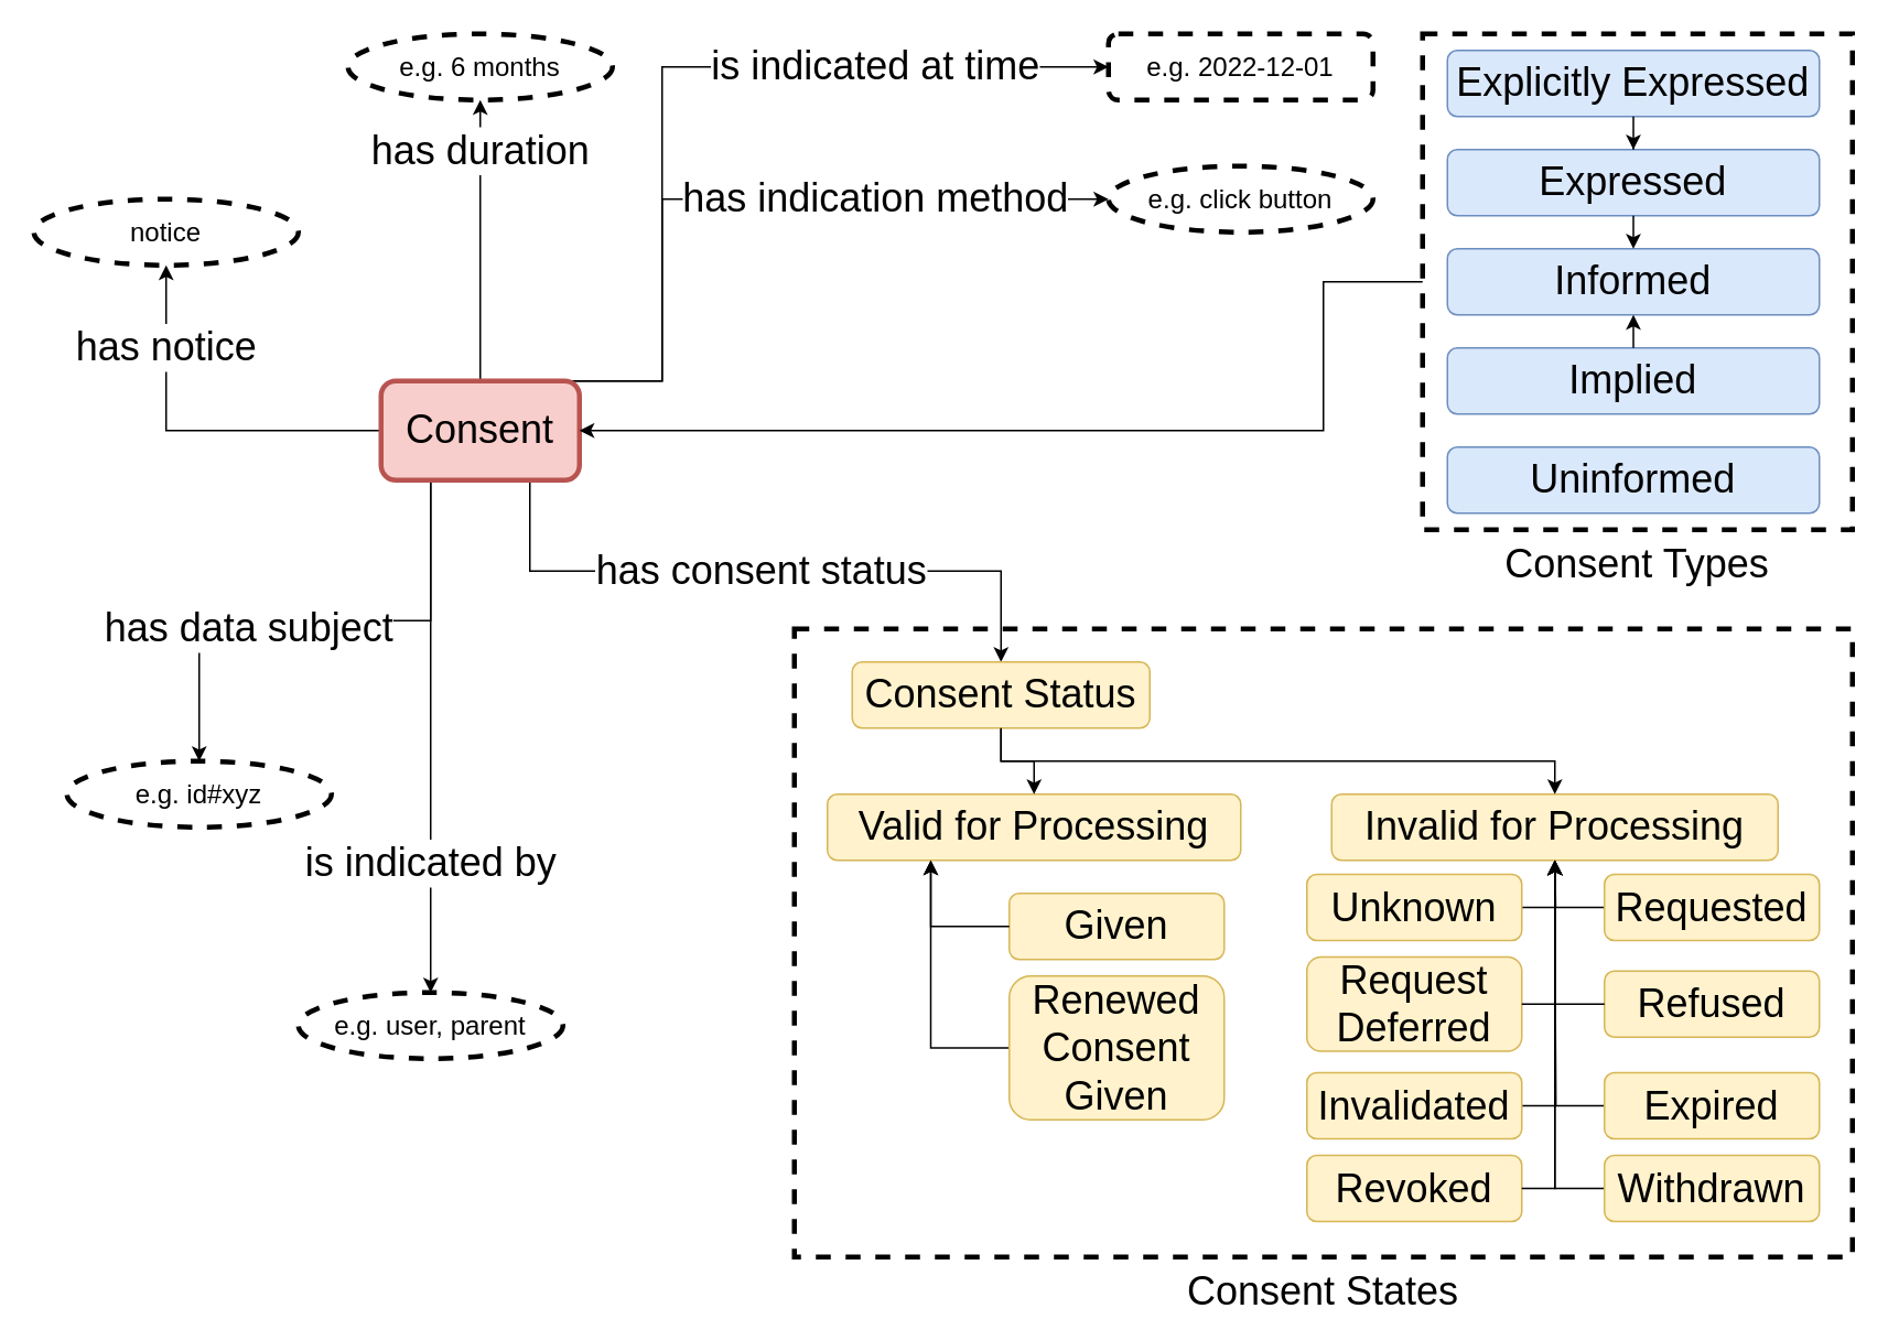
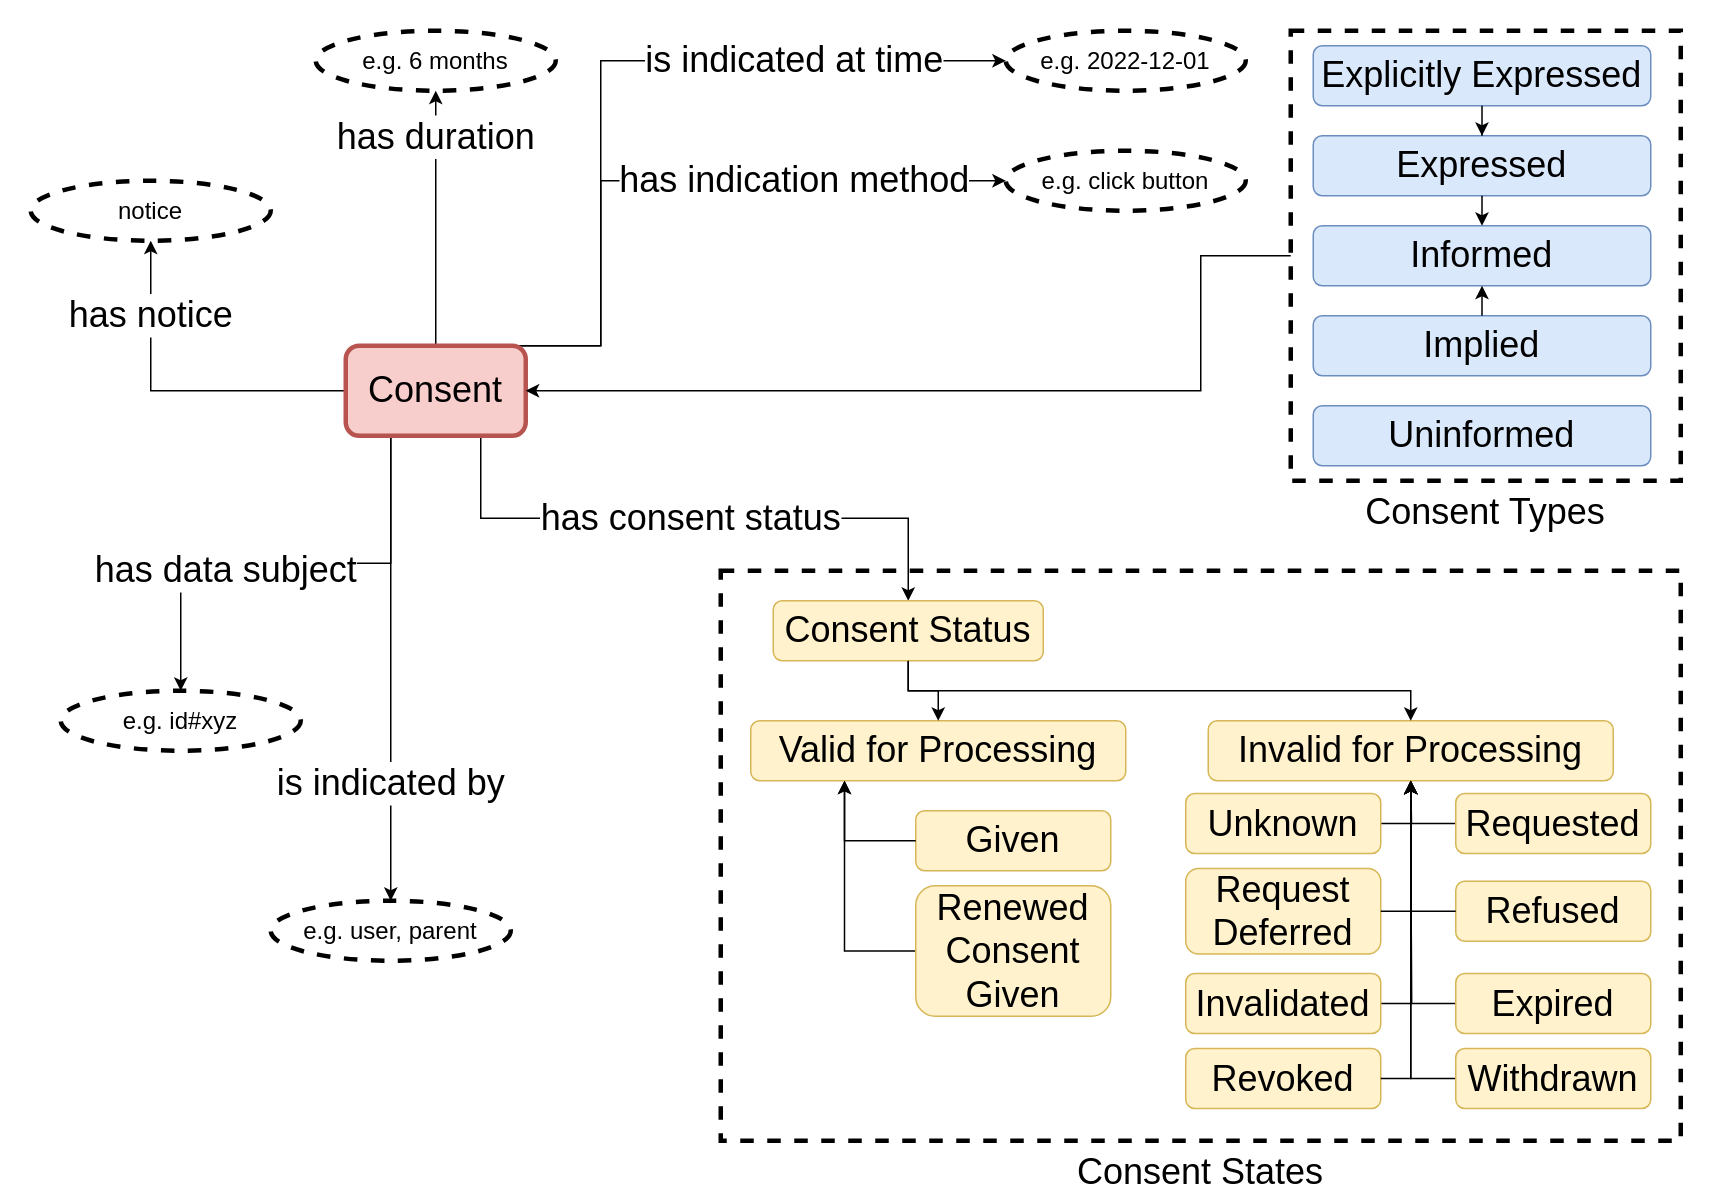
  <mxCell id="0" />
  <mxCell id="1" parent="0" />
  <mxCell id="2" value="has consent status" style="edgeStyle=orthogonalEdgeStyle;rounded=0;orthogonalLoop=1;jettySize=auto;html=1;exitX=0.75;exitY=1;exitDx=0;exitDy=0;fontSize=24;" edge="1" parent="1" source="9" target="32"><mxGeometry x="-0.013" relative="1" as="geometry"><mxPoint x="150" y="160" as="targetPoint" /><mxPoint as="offset" /></mxGeometry></mxCell>
  <mxCell id="3" value="has indication method" style="edgeStyle=orthogonalEdgeStyle;rounded=0;orthogonalLoop=1;jettySize=auto;html=1;exitX=0.5;exitY=0;exitDx=0;exitDy=0;entryX=0;entryY=0.5;entryDx=0;entryDy=0;fontSize=24;" edge="1" parent="1" source="9" target="52"><mxGeometry x="0.429" relative="1" as="geometry"><Array as="points"><mxPoint x="400" y="230" /><mxPoint x="400" y="120" /></Array><mxPoint x="-1" as="offset" /></mxGeometry></mxCell>
  <mxCell id="4" value="is indicated at time" style="edgeStyle=orthogonalEdgeStyle;rounded=0;orthogonalLoop=1;jettySize=auto;html=1;exitX=0.5;exitY=0;exitDx=0;exitDy=0;entryX=0;entryY=0.5;entryDx=0;entryDy=0;fontSize=24;" edge="1" parent="1" source="9" target="53"><mxGeometry x="0.509" relative="1" as="geometry"><Array as="points"><mxPoint x="400" y="230" /><mxPoint x="400" y="40" /></Array><mxPoint x="-1" as="offset" /></mxGeometry></mxCell>
  <mxCell id="5" value="has notice" style="edgeStyle=orthogonalEdgeStyle;rounded=0;orthogonalLoop=1;jettySize=auto;html=1;exitX=0;exitY=0.5;exitDx=0;exitDy=0;entryX=0.5;entryY=1;entryDx=0;entryDy=0;fontSize=24;" edge="1" parent="1" source="9" target="54"><mxGeometry x="0.565" relative="1" as="geometry"><mxPoint as="offset" /></mxGeometry></mxCell>
  <mxCell id="6" value="has duration" style="edgeStyle=orthogonalEdgeStyle;rounded=0;orthogonalLoop=1;jettySize=auto;html=1;exitX=0.5;exitY=0;exitDx=0;exitDy=0;entryX=0.5;entryY=1;entryDx=0;entryDy=0;fontSize=24;" edge="1" parent="1" source="9" target="55"><mxGeometry x="0.63" relative="1" as="geometry"><mxPoint as="offset" /></mxGeometry></mxCell>
  <mxCell id="7" value="is indicated by" style="edgeStyle=orthogonalEdgeStyle;rounded=0;orthogonalLoop=1;jettySize=auto;html=1;exitX=0.25;exitY=1;exitDx=0;exitDy=0;fontSize=24;" edge="1" parent="1" source="9" target="56"><mxGeometry x="0.5" relative="1" as="geometry"><mxPoint y="-1" as="offset" /></mxGeometry></mxCell>
  <mxCell id="8" value="has data subject" style="edgeStyle=orthogonalEdgeStyle;rounded=0;orthogonalLoop=1;jettySize=auto;html=1;exitX=0.25;exitY=1;exitDx=0;exitDy=0;entryX=0.5;entryY=0;entryDx=0;entryDy=0;fontSize=24;" edge="1" parent="1" source="9" target="57"><mxGeometry x="0.259" y="5" relative="1" as="geometry"><mxPoint as="offset" /></mxGeometry></mxCell>
  <mxCell id="9" value="Consent" style="rounded=1;whiteSpace=wrap;html=1;strokeWidth=3;fillColor=#f8cecc;strokeColor=#b85450;fontSize=24;" vertex="1" parent="1"><mxGeometry x="230" y="230" width="120" height="60" as="geometry" /></mxCell>
  <mxCell id="10" value="" style="group" vertex="1" connectable="0" parent="1"><mxGeometry x="860" y="20" width="260" height="300" as="geometry" /></mxCell>
  <mxCell id="11" value="Explicitly Expressed" style="rounded=1;whiteSpace=wrap;html=1;strokeWidth=1;fillColor=#dae8fc;strokeColor=#6c8ebf;fontSize=24;" vertex="1" parent="10"><mxGeometry x="15" y="10" width="225" height="40" as="geometry" /></mxCell>
  <mxCell id="12" value="Expressed" style="rounded=1;whiteSpace=wrap;html=1;strokeWidth=1;fillColor=#dae8fc;strokeColor=#6c8ebf;fontSize=24;" vertex="1" parent="10"><mxGeometry x="15" y="70" width="225" height="40" as="geometry" /></mxCell>
  <mxCell id="13" style="edgeStyle=orthogonalEdgeStyle;rounded=0;orthogonalLoop=1;jettySize=auto;html=1;exitX=0.5;exitY=1;exitDx=0;exitDy=0;fontSize=24;" edge="1" parent="10" source="11" target="12"><mxGeometry relative="1" as="geometry" /></mxCell>
  <mxCell id="14" value="Implied" style="rounded=1;whiteSpace=wrap;html=1;strokeWidth=1;fillColor=#dae8fc;strokeColor=#6c8ebf;fontSize=24;" vertex="1" parent="10"><mxGeometry x="15" y="190" width="225" height="40" as="geometry" /></mxCell>
  <mxCell id="15" value="Informed" style="rounded=1;whiteSpace=wrap;html=1;strokeWidth=1;fillColor=#dae8fc;strokeColor=#6c8ebf;fontSize=24;" vertex="1" parent="10"><mxGeometry x="15" y="130" width="225" height="40" as="geometry" /></mxCell>
  <mxCell id="16" style="edgeStyle=orthogonalEdgeStyle;rounded=0;orthogonalLoop=1;jettySize=auto;html=1;exitX=0.5;exitY=1;exitDx=0;exitDy=0;entryX=0.5;entryY=0;entryDx=0;entryDy=0;fontSize=24;" edge="1" parent="10" source="12" target="15"><mxGeometry relative="1" as="geometry" /></mxCell>
  <mxCell id="17" style="edgeStyle=orthogonalEdgeStyle;rounded=0;orthogonalLoop=1;jettySize=auto;html=1;exitX=0.5;exitY=0;exitDx=0;exitDy=0;entryX=0.5;entryY=1;entryDx=0;entryDy=0;fontSize=24;" edge="1" parent="10" source="14" target="15"><mxGeometry relative="1" as="geometry" /></mxCell>
  <mxCell id="18" value="Uninformed" style="rounded=1;whiteSpace=wrap;html=1;strokeWidth=1;fillColor=#dae8fc;strokeColor=#6c8ebf;fontSize=24;" vertex="1" parent="10"><mxGeometry x="15" y="250" width="225" height="40" as="geometry" /></mxCell>
  <mxCell id="19" value="Consent Types" style="rounded=0;whiteSpace=wrap;html=1;strokeWidth=3;fontSize=24;fillColor=none;dashed=1;verticalAlign=top;labelPosition=center;verticalLabelPosition=bottom;align=center;" vertex="1" parent="10"><mxGeometry width="260" height="300" as="geometry" /></mxCell>
  <mxCell id="20" style="edgeStyle=orthogonalEdgeStyle;rounded=0;orthogonalLoop=1;jettySize=auto;html=1;exitX=0;exitY=0.5;exitDx=0;exitDy=0;entryX=1;entryY=0.5;entryDx=0;entryDy=0;fontSize=24;" edge="1" parent="1" source="19" target="9"><mxGeometry relative="1" as="geometry"><Array as="points"><mxPoint x="800" y="170" /><mxPoint x="800" y="260" /></Array></mxGeometry></mxCell>
  <mxCell id="21" style="edgeStyle=orthogonalEdgeStyle;rounded=0;orthogonalLoop=1;jettySize=auto;html=1;exitX=0.5;exitY=1;exitDx=0;exitDy=0;fontSize=24;" edge="1" parent="1"><mxGeometry relative="1" as="geometry"><mxPoint x="333.824" y="248.667" as="targetPoint" /></mxGeometry></mxCell>
  <mxCell id="22" style="edgeStyle=orthogonalEdgeStyle;rounded=0;orthogonalLoop=1;jettySize=auto;html=1;exitX=0.5;exitY=1;exitDx=0;exitDy=0;entryX=0.5;entryY=0;entryDx=0;entryDy=0;fontSize=24;" edge="1" parent="1"><mxGeometry relative="1" as="geometry"><mxPoint x="333.846" y="324.667" as="targetPoint" /></mxGeometry></mxCell>
  <mxCell id="23" style="edgeStyle=orthogonalEdgeStyle;rounded=0;orthogonalLoop=1;jettySize=auto;html=1;exitX=0.5;exitY=0;exitDx=0;exitDy=0;entryX=0.5;entryY=1;entryDx=0;entryDy=0;fontSize=24;" edge="1" parent="1"><mxGeometry relative="1" as="geometry"><mxPoint x="333.846" y="400.667" as="sourcePoint" /></mxGeometry></mxCell>
  <mxCell id="24" value="" style="group" vertex="1" connectable="0" parent="1"><mxGeometry x="480" y="380" width="640" height="380" as="geometry" /></mxCell>
  <mxCell id="25" value="Consent States" style="rounded=0;whiteSpace=wrap;html=1;strokeWidth=3;fontSize=24;fillColor=none;dashed=1;verticalAlign=top;labelPosition=center;verticalLabelPosition=bottom;align=center;" vertex="1" parent="24"><mxGeometry width="640" height="380" as="geometry" /></mxCell>
  <mxCell id="26" value="Given" style="rounded=1;whiteSpace=wrap;html=1;strokeWidth=1;fillColor=#fff2cc;strokeColor=#d6b656;fontSize=24;" vertex="1" parent="24"><mxGeometry x="130" y="160" width="130" height="40" as="geometry" /></mxCell>
  <mxCell id="27" value="Valid for Processing" style="rounded=1;whiteSpace=wrap;html=1;strokeWidth=1;fillColor=#fff2cc;strokeColor=#d6b656;fontSize=24;" vertex="1" parent="24"><mxGeometry x="20" y="100" width="250" height="40" as="geometry" /></mxCell>
  <mxCell id="28" style="edgeStyle=orthogonalEdgeStyle;rounded=0;orthogonalLoop=1;jettySize=auto;html=1;exitX=0;exitY=0.5;exitDx=0;exitDy=0;entryX=0.25;entryY=1;entryDx=0;entryDy=0;fontSize=24;" edge="1" parent="24" source="26" target="27"><mxGeometry relative="1" as="geometry" /></mxCell>
  <mxCell id="29" style="edgeStyle=orthogonalEdgeStyle;rounded=0;orthogonalLoop=1;jettySize=auto;html=1;exitX=0;exitY=0.5;exitDx=0;exitDy=0;entryX=0.25;entryY=1;entryDx=0;entryDy=0;fontSize=24;" edge="1" parent="24" source="30" target="27"><mxGeometry relative="1" as="geometry" /></mxCell>
  <mxCell id="30" value="Renewed Consent Given" style="rounded=1;whiteSpace=wrap;html=1;strokeWidth=1;fillColor=#fff2cc;strokeColor=#d6b656;fontSize=24;" vertex="1" parent="24"><mxGeometry x="130" y="210" width="130" height="87" as="geometry" /></mxCell>
  <mxCell id="31" style="edgeStyle=orthogonalEdgeStyle;rounded=0;orthogonalLoop=1;jettySize=auto;html=1;exitX=0.5;exitY=1;exitDx=0;exitDy=0;fontSize=24;" edge="1" parent="24" source="32" target="27"><mxGeometry relative="1" as="geometry" /></mxCell>
  <mxCell id="32" value="Consent Status" style="rounded=1;whiteSpace=wrap;html=1;strokeWidth=1;fillColor=#fff2cc;strokeColor=#d6b656;fontSize=24;" vertex="1" parent="24"><mxGeometry x="35" y="20" width="180" height="40" as="geometry" /></mxCell>
  <mxCell id="33" value="" style="group" vertex="1" connectable="0" parent="24"><mxGeometry x="310" y="100" width="310" height="258.5" as="geometry" /></mxCell>
  <mxCell id="34" style="edgeStyle=orthogonalEdgeStyle;rounded=0;orthogonalLoop=1;jettySize=auto;html=1;exitX=0;exitY=0.5;exitDx=0;exitDy=0;fontSize=24;" edge="1" parent="33" source="35"><mxGeometry relative="1" as="geometry"><mxPoint x="150" y="30" as="targetPoint" /></mxGeometry></mxCell>
  <mxCell id="35" value="Expired" style="rounded=1;whiteSpace=wrap;html=1;strokeWidth=1;fillColor=#fff2cc;strokeColor=#d6b656;fontSize=24;" vertex="1" parent="33"><mxGeometry x="180" y="168.5" width="130" height="40" as="geometry" /></mxCell>
  <mxCell id="36" style="edgeStyle=orthogonalEdgeStyle;rounded=0;orthogonalLoop=1;jettySize=auto;html=1;exitX=1;exitY=0.5;exitDx=0;exitDy=0;fontSize=24;" edge="1" parent="33" source="37"><mxGeometry relative="1" as="geometry"><mxPoint x="150" y="40" as="targetPoint" /></mxGeometry></mxCell>
  <mxCell id="37" value="Invalidated" style="rounded=1;whiteSpace=wrap;html=1;strokeWidth=1;fillColor=#fff2cc;strokeColor=#d6b656;fontSize=24;" vertex="1" parent="33"><mxGeometry y="168.5" width="130" height="40" as="geometry" /></mxCell>
  <mxCell id="38" value="Refused" style="rounded=1;whiteSpace=wrap;html=1;strokeWidth=1;fillColor=#fff2cc;strokeColor=#d6b656;fontSize=24;" vertex="1" parent="33"><mxGeometry x="180" y="107" width="130" height="40" as="geometry" /></mxCell>
  <mxCell id="39" value="Request Deferred" style="rounded=1;whiteSpace=wrap;html=1;strokeWidth=1;fillColor=#fff2cc;strokeColor=#d6b656;fontSize=24;" vertex="1" parent="33"><mxGeometry y="98.5" width="130" height="57" as="geometry" /></mxCell>
  <mxCell id="40" style="edgeStyle=orthogonalEdgeStyle;rounded=0;orthogonalLoop=1;jettySize=auto;html=1;exitX=0;exitY=0.5;exitDx=0;exitDy=0;fontSize=24;" edge="1" parent="33" source="41"><mxGeometry relative="1" as="geometry"><mxPoint x="150" y="40" as="targetPoint" /></mxGeometry></mxCell>
  <mxCell id="41" value="Requested" style="rounded=1;whiteSpace=wrap;html=1;strokeWidth=1;fillColor=#fff2cc;strokeColor=#d6b656;fontSize=24;" vertex="1" parent="33"><mxGeometry x="180" y="48.5" width="130" height="40" as="geometry" /></mxCell>
  <mxCell id="42" value="Revoked" style="rounded=1;whiteSpace=wrap;html=1;strokeWidth=1;fillColor=#fff2cc;strokeColor=#d6b656;fontSize=24;" vertex="1" parent="33"><mxGeometry y="218.5" width="130" height="40" as="geometry" /></mxCell>
  <mxCell id="43" value="Invalid for Processing" style="rounded=1;whiteSpace=wrap;html=1;strokeWidth=1;fillColor=#fff2cc;strokeColor=#d6b656;fontSize=24;" vertex="1" parent="33"><mxGeometry x="15" width="270" height="40" as="geometry" /></mxCell>
  <mxCell id="44" style="edgeStyle=orthogonalEdgeStyle;rounded=0;orthogonalLoop=1;jettySize=auto;html=1;exitX=0;exitY=0.5;exitDx=0;exitDy=0;fontSize=24;" edge="1" parent="33" source="38" target="43"><mxGeometry relative="1" as="geometry" /></mxCell>
  <mxCell id="45" style="edgeStyle=orthogonalEdgeStyle;rounded=0;orthogonalLoop=1;jettySize=auto;html=1;exitX=1;exitY=0.5;exitDx=0;exitDy=0;entryX=0.5;entryY=1;entryDx=0;entryDy=0;fontSize=24;" edge="1" parent="33" source="39" target="43"><mxGeometry relative="1" as="geometry" /></mxCell>
  <mxCell id="46" style="edgeStyle=orthogonalEdgeStyle;rounded=0;orthogonalLoop=1;jettySize=auto;html=1;exitX=1;exitY=0.5;exitDx=0;exitDy=0;entryX=0.5;entryY=1;entryDx=0;entryDy=0;fontSize=24;" edge="1" parent="33" source="42" target="43"><mxGeometry relative="1" as="geometry" /></mxCell>
  <mxCell id="47" style="edgeStyle=orthogonalEdgeStyle;rounded=0;orthogonalLoop=1;jettySize=auto;html=1;exitX=1;exitY=0.5;exitDx=0;exitDy=0;entryX=0.5;entryY=1;entryDx=0;entryDy=0;fontSize=24;" edge="1" parent="33" source="48" target="43"><mxGeometry relative="1" as="geometry" /></mxCell>
  <mxCell id="48" value="Unknown" style="rounded=1;whiteSpace=wrap;html=1;strokeWidth=1;fillColor=#fff2cc;strokeColor=#d6b656;fontSize=24;" vertex="1" parent="33"><mxGeometry y="48.5" width="130" height="40" as="geometry" /></mxCell>
  <mxCell id="49" style="edgeStyle=orthogonalEdgeStyle;rounded=0;orthogonalLoop=1;jettySize=auto;html=1;exitX=0;exitY=0.5;exitDx=0;exitDy=0;entryX=0.5;entryY=1;entryDx=0;entryDy=0;fontSize=24;" edge="1" parent="33" source="50" target="43"><mxGeometry relative="1" as="geometry" /></mxCell>
  <mxCell id="50" value="Withdrawn" style="rounded=1;whiteSpace=wrap;html=1;strokeWidth=1;fillColor=#fff2cc;strokeColor=#d6b656;fontSize=24;" vertex="1" parent="33"><mxGeometry x="180" y="218.5" width="130" height="40" as="geometry" /></mxCell>
  <mxCell id="51" style="edgeStyle=orthogonalEdgeStyle;rounded=0;orthogonalLoop=1;jettySize=auto;html=1;exitX=0.5;exitY=1;exitDx=0;exitDy=0;entryX=0.5;entryY=0;entryDx=0;entryDy=0;fontSize=24;" edge="1" parent="24" source="32" target="43"><mxGeometry relative="1" as="geometry" /></mxCell>
  <mxCell id="52" value="e.g. click button" style="ellipse;whiteSpace=wrap;html=1;dashed=1;strokeWidth=3;fontSize=16;fillColor=none;" vertex="1" parent="1"><mxGeometry x="670" y="100" width="160" height="40" as="geometry" /></mxCell>
- <mxCell id="53" value="e.g. 2022-12-01" style="whiteSpace=wrap;html=1;dashed=1;strokeWidth=3;fontSize=16;fillColor=none;rounded=1;" vertex="1" parent="1"><mxGeometry x="670" y="20" width="160" height="40" as="geometry" /></mxCell>
+ <mxCell id="53" value="e.g. 2022-12-01" style="ellipse;whiteSpace=wrap;html=1;dashed=1;strokeWidth=3;fontSize=16;fillColor=none;" vertex="1" parent="1"><mxGeometry x="670" y="20" width="160" height="40" as="geometry" /></mxCell>
  <mxCell id="54" value="notice" style="ellipse;whiteSpace=wrap;html=1;dashed=1;strokeWidth=3;fontSize=16;fillColor=none;" vertex="1" parent="1"><mxGeometry x="20" y="120" width="160" height="40" as="geometry" /></mxCell>
  <mxCell id="55" value="e.g. 6 months" style="ellipse;whiteSpace=wrap;html=1;dashed=1;strokeWidth=3;fontSize=16;fillColor=none;" vertex="1" parent="1"><mxGeometry x="210" y="20" width="160" height="40" as="geometry" /></mxCell>
  <mxCell id="56" value="e.g. user, parent" style="ellipse;whiteSpace=wrap;html=1;dashed=1;strokeWidth=3;fontSize=16;fillColor=none;" vertex="1" parent="1"><mxGeometry x="180" y="600" width="160" height="40" as="geometry" /></mxCell>
  <mxCell id="57" value="e.g. id#xyz" style="ellipse;whiteSpace=wrap;html=1;dashed=1;strokeWidth=3;fontSize=16;fillColor=none;" vertex="1" parent="1"><mxGeometry x="40" y="460" width="160" height="40" as="geometry" /></mxCell>
